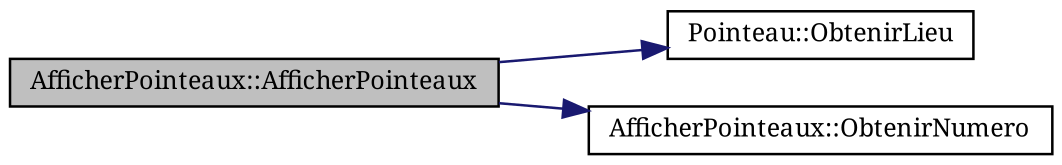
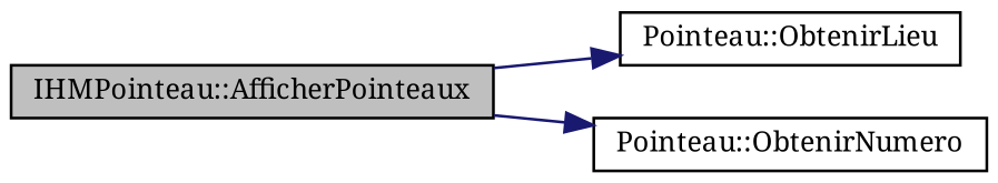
  digraph {
    fontname="Noto Serif"
    rankdir=LR
    node [color=black fillcolor=white fontname="Noto Serif" fontsize=10 shape=record style=filled]
    edge [color=midnightblue fontname="Noto Serif" fontsize=10 labelfontname=Helvetica labelfontsize=10 style=solid]
-   n1 [fillcolor=grey75 fontcolor=black height=0.2 label="AfficherPointeaux::AfficherPointeaux" width=0.4]
+   n1 [fillcolor=grey75 fontcolor=black height=0.2 label="IHMPointeau::AfficherPointeaux" width=0.4]
    n2 [height=0.2 label="Pointeau::ObtenirLieu" width=0.4]
-   n3 [height=0.2 label="AfficherPointeaux::ObtenirNumero" width=0.4]
+   n3 [height=0.2 label="Pointeau::ObtenirNumero" width=0.4]
    n1 -> n2
    n1 -> n3
  }
